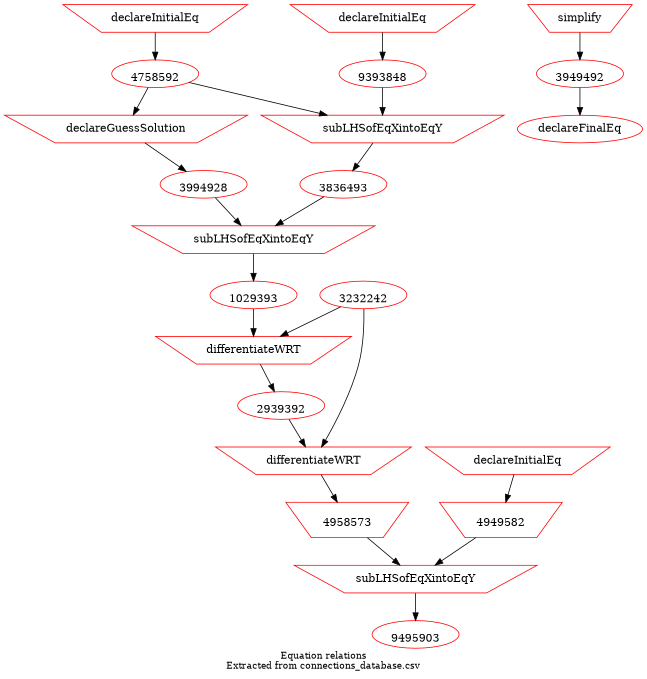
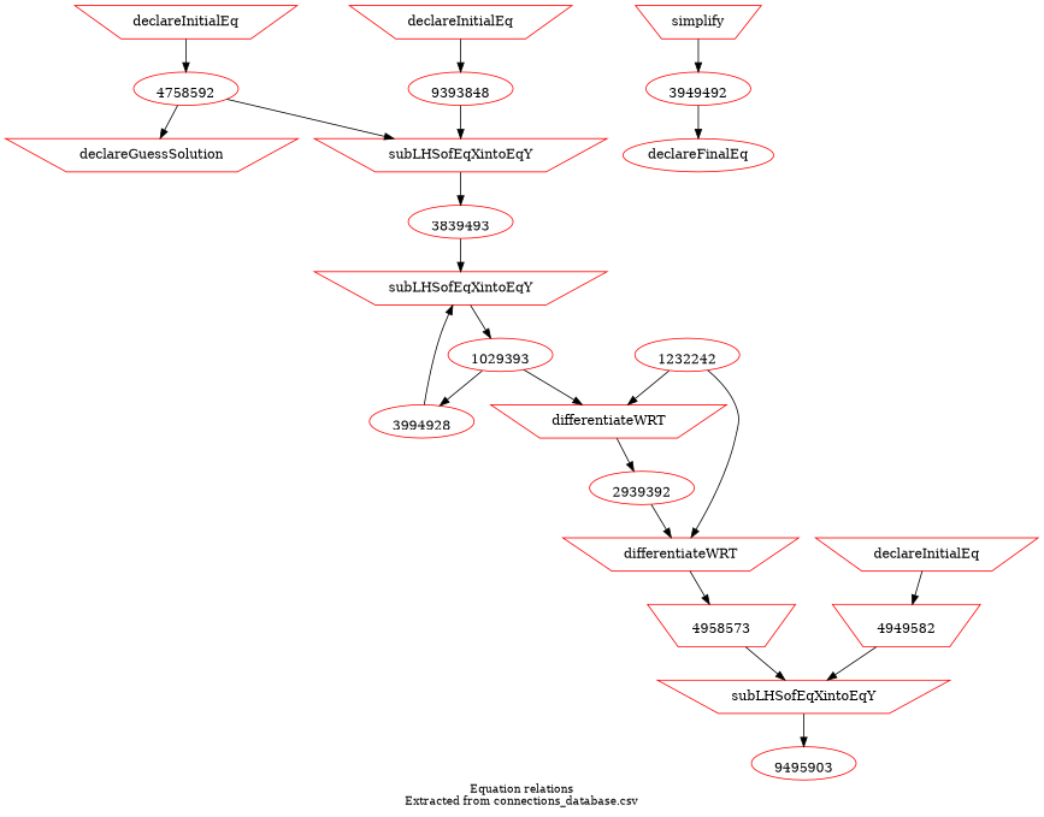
  digraph {
    fontsize=12
    label="Equation relations\nExtracted from connections_database.csv"
    node [color=red shape=invtrapezium]
    n1 [label=declareInitialEq]
    4758592 [labelloc=b shape=ellipse]
    n3 [label=declareGuessSolution]
    n4 [label=subLHSofEqXintoEqY]
    3994928 [labelloc=b shape=ellipse]
-   3839493 [labelloc=b shape=ellipse label=3836493]
+   3839493 [labelloc=b shape=ellipse]
    n7 [label=declareInitialEq]
    9393848 [labelloc=b shape=ellipse]
    n9 [label=subLHSofEqXintoEqY]
    1029393 [labelloc=b shape=ellipse]
    n11 [label=differentiateWRT]
    2939392 [labelloc=b shape=ellipse]
-   3232242 [labelloc=b shape=ellipse]
+   3232242 [labelloc=b shape=ellipse label=1232242]
    n14 [label=differentiateWRT]
    4958573 [labelloc=b]
    n16 [label=subLHSofEqXintoEqY]
    9495903 [labelloc=b shape=ellipse]
    n18 [label=declareInitialEq]
    4949582 [labelloc=b]
    n20 [label=simplify]
    3949492 [labelloc=b shape=ellipse]
    n22 [label=declareFinalEq shape=ellipse]
    n1 -> 4758592
    4758592 -> n3
    4758592 -> n4
-   n3 -> 3994928
+   1029393 -> 3994928
    n4 -> 3839493
    3994928 -> n9
    3839493 -> n9
    n7 -> 9393848
    9393848 -> n4
    n9 -> 1029393
    1029393 -> n11
    n11 -> 2939392
    2939392 -> n14
    3232242 -> n11
    3232242 -> n14
    n14 -> 4958573
    4958573 -> n16
    n16 -> 9495903
    n18 -> 4949582
    4949582 -> n16
    n20 -> 3949492
    3949492 -> n22
  }
